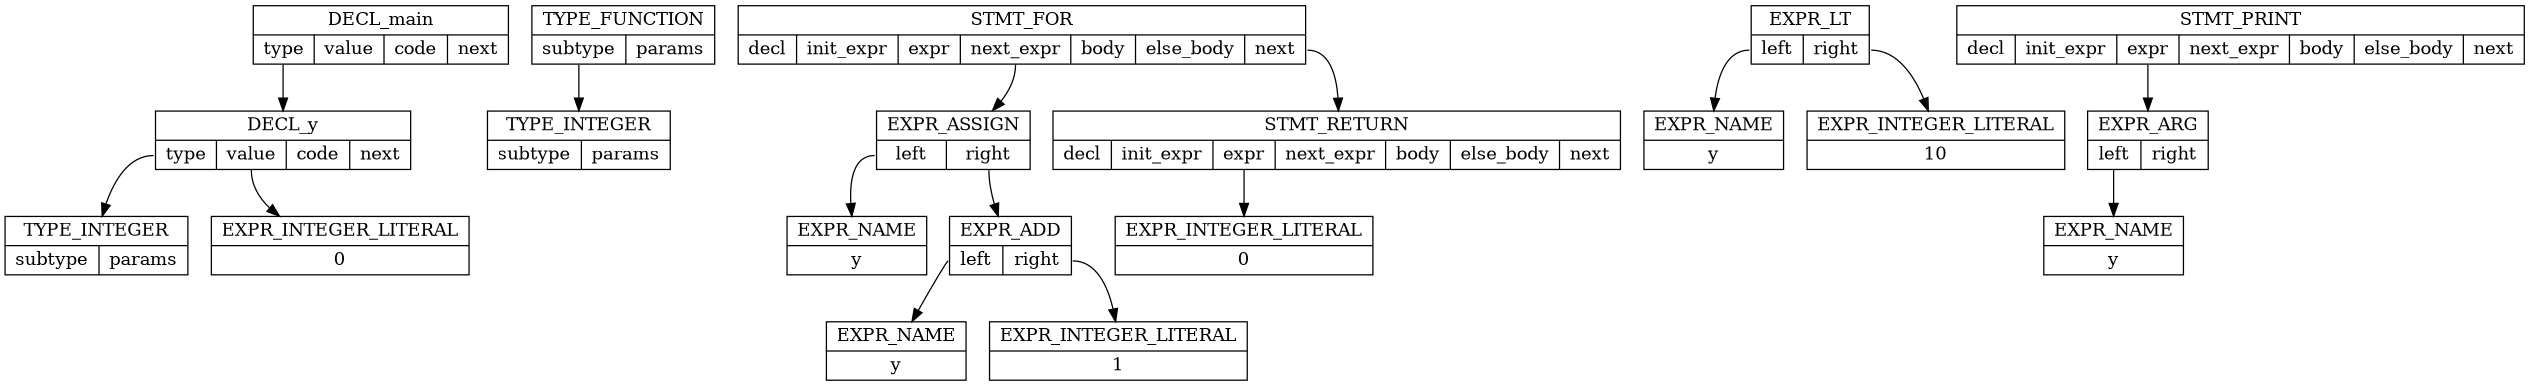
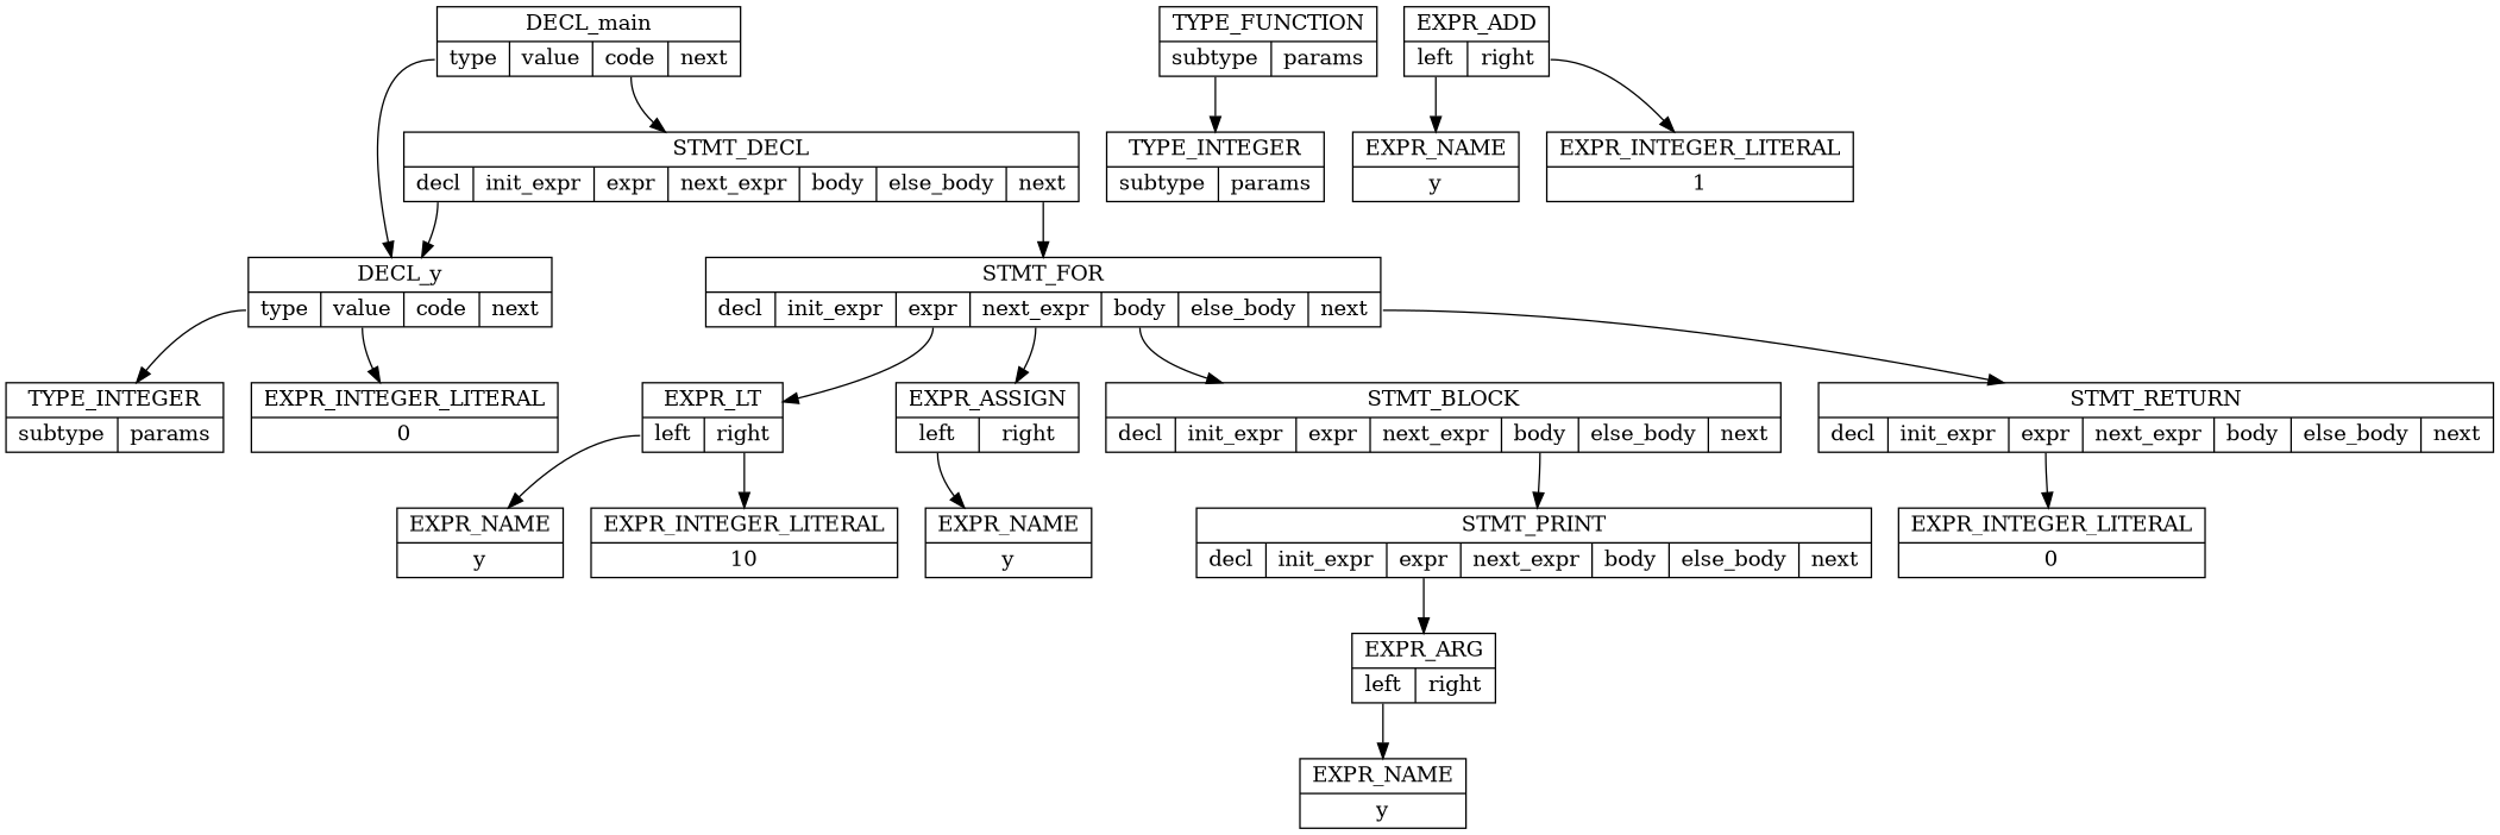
  digraph {
    node [shape=record]
    edge [tailport=left]
    n1 [label="{DECL_main | { <type> type | <value> value | <code> code | <next> next }}"]
+   n2 [label="{STMT_DECL | { <decl> decl | <init_expr> init_expr | <expr> expr | <next_expr> next_expr | <body> body | <else_body> else_body | <next> next }}"]
    n3 [label="{DECL_y | { <type> type | <value> value | <code> code | <next> next }}"]
    n4 [label="{TYPE_FUNCTION| { <subtype> subtype | <params> params}}"]
    n5 [label="{TYPE_INTEGER | { <subtype> subtype | <params> params }}"]
    n6 [label="{STMT_FOR | { <decl> decl | <init_expr> init_expr | <expr> expr | <next_expr> next_expr | <body> body | <else_body> else_body | <next> next }}"]
    n7 [label="{TYPE_INTEGER| { <subtype> subtype | <params> params}}"]
    n8 [label="{EXPR_INTEGER_LITERAL | { 0 }}"]
    n9 [label="{EXPR_LT | { <left> left | <right> right }}"]
    n10 [label="{EXPR_ASSIGN | { <left> left | <right> right }}"]
+   n11 [label="{STMT_BLOCK | { <decl> decl | <init_expr> init_expr | <expr> expr | <next_expr> next_expr | <body> body | <else_body> else_body | <next> next }}"]
    n12 [label="{STMT_RETURN | { <decl> decl | <init_expr> init_expr | <expr> expr | <next_expr> next_expr | <body> body | <else_body> else_body | <next> next }}"]
    n13 [label="{EXPR_NAME | { y }}"]
    n14 [label="{EXPR_INTEGER_LITERAL | { 10 }}"]
    n15 [label="{EXPR_NAME | { y }}"]
    n16 [label="{EXPR_ADD | { <left> left | <right> right }}"]
    n17 [label="{STMT_PRINT | { <decl> decl | <init_expr> init_expr | <expr> expr | <next_expr> next_expr | <body> body | <else_body> else_body | <next> next }}"]
    n18 [label="{EXPR_INTEGER_LITERAL | { 0 }}"]
    n19 [label="{EXPR_NAME | { y }}"]
    n20 [label="{EXPR_INTEGER_LITERAL | { 1 }}"]
    n21 [label="{EXPR_ARG | { <left> left | <right> right }}"]
    n22 [label="{EXPR_NAME | { y }}"]
+   n1 -> n2 [tailport=code]
    n1 -> n3 [tailport=type]
+   n2 -> n3 [tailport=decl]
+   n2 -> n6 [tailport=next]
    n3 -> n7 [tailport=type]
    n3 -> n8 [tailport=value]
    n4 -> n5 [tailport=subtype]
+   n6 -> n9 [tailport=expr]
    n6 -> n10 [tailport=next_expr]
+   n6 -> n11 [tailport=body]
    n6 -> n12 [tailport=next]
    n9 -> n13
    n9 -> n14 [tailport=right]
    n10 -> n15
-   n10 -> n16 [tailport=right]
+   n11 -> n17 [tailport=body]
    n12 -> n18 [tailport=expr]
    n16 -> n19
    n16 -> n20 [tailport=right]
    n17 -> n21 [tailport=expr]
    n21 -> n22
  }
